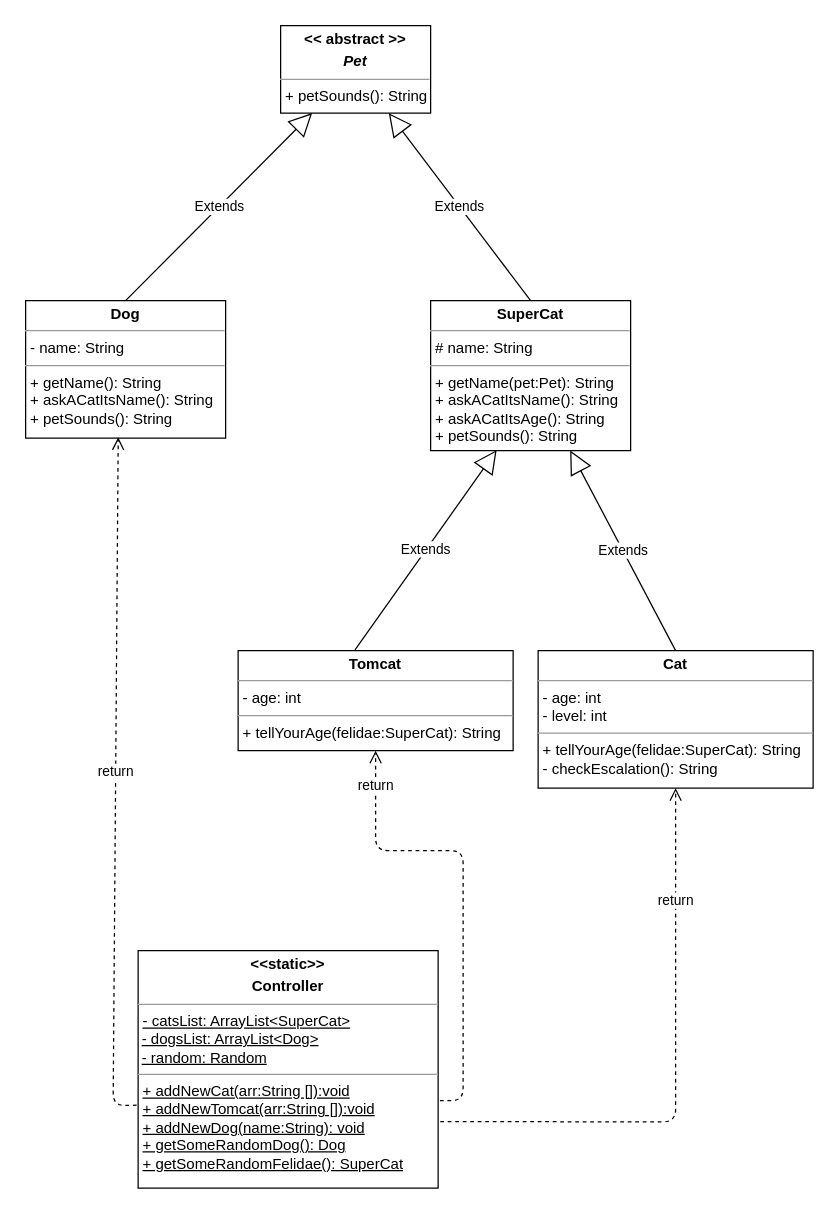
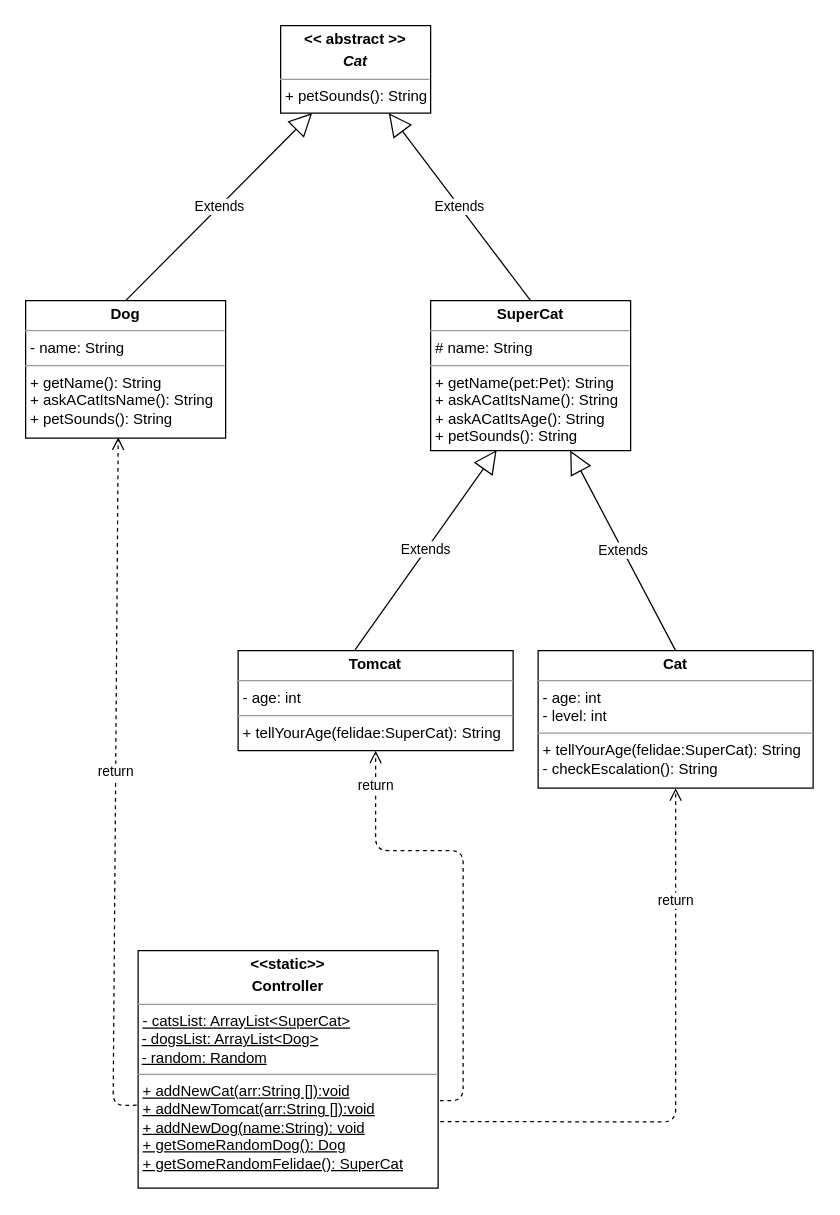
  <mxCell id="0" />
  <mxCell id="1" parent="0" />
  <mxCell id="2" value="&lt;p style=&quot;margin: 0px ; margin-top: 4px ; text-align: center&quot;&gt;&lt;b&gt;SuperCat&lt;/b&gt;&lt;/p&gt;&lt;hr size=&quot;1&quot;&gt;&lt;p style=&quot;margin: 0px ; margin-left: 4px&quot;&gt;# name: String&lt;/p&gt;&lt;hr size=&quot;1&quot;&gt;&lt;p style=&quot;margin: 0px ; margin-left: 4px&quot;&gt;&lt;span&gt;+ getName(pet:Pet): String&lt;/span&gt;&lt;br&gt;&lt;/p&gt;&lt;p style=&quot;margin: 0px ; margin-left: 4px&quot;&gt;+ askACatItsName(): String&lt;br&gt;&lt;/p&gt;&lt;p style=&quot;margin: 0px ; margin-left: 4px&quot;&gt;+ askACatItsAge(): String&lt;br&gt;&lt;/p&gt;&lt;p style=&quot;margin: 0px ; margin-left: 4px&quot;&gt;+ petSounds(): String&lt;br&gt;&lt;/p&gt;" style="verticalAlign=top;align=left;overflow=fill;fontSize=12;fontFamily=Helvetica;html=1;" parent="1" vertex="1"><mxGeometry x="344" y="240" width="160" height="120" as="geometry" /></mxCell>
  <mxCell id="3" value="&lt;p style=&quot;margin: 0px ; margin-top: 4px ; text-align: center&quot;&gt;&lt;b&gt;&amp;lt;&amp;lt;static&amp;gt;&amp;gt;&lt;/b&gt;&lt;b&gt;&lt;br&gt;&lt;/b&gt;&lt;/p&gt;&lt;p style=&quot;margin: 0px ; margin-top: 4px ; text-align: center&quot;&gt;&lt;b&gt;Controller&lt;/b&gt;&lt;/p&gt;&lt;hr size=&quot;1&quot;&gt;&lt;p style=&quot;margin: 0px ; margin-left: 4px&quot;&gt;&lt;u&gt;- catsList: ArrayList&amp;lt;SuperCat&amp;gt;&lt;/u&gt;&lt;/p&gt;&amp;nbsp;&lt;u&gt;- dogsList: ArrayList&amp;lt;Dog&amp;gt;&lt;/u&gt;&lt;br&gt;&amp;nbsp;&lt;u&gt;- random: Random&lt;/u&gt;&lt;br&gt;&lt;hr size=&quot;1&quot;&gt;&lt;p style=&quot;margin: 0px ; margin-left: 4px&quot;&gt;&lt;u&gt;+ addNewCat(arr:String []):void&lt;/u&gt;&lt;br&gt;&lt;/p&gt;&lt;p style=&quot;margin: 0px ; margin-left: 4px&quot;&gt;&lt;u&gt;+ addNewTomcat(arr:String []):void&lt;/u&gt;&lt;/p&gt;&lt;p style=&quot;margin: 0px ; margin-left: 4px&quot;&gt;&lt;u&gt;+ addNewDog(name:String): void&lt;br&gt;&lt;/u&gt;&lt;/p&gt;&lt;p style=&quot;margin: 0px ; margin-left: 4px&quot;&gt;&lt;u&gt;+ getSomeRandomDog(): Dog&lt;br&gt;&lt;/u&gt;&lt;/p&gt;&lt;p style=&quot;margin: 0px ; margin-left: 4px&quot;&gt;&lt;u&gt;+ getSomeRandomFelidae(): SuperCat&lt;/u&gt;&lt;/p&gt;&lt;p style=&quot;margin: 0px ; margin-left: 4px&quot;&gt;&lt;br&gt;&lt;/p&gt;" style="verticalAlign=top;align=left;overflow=fill;fontSize=12;fontFamily=Helvetica;html=1;" parent="1" vertex="1"><mxGeometry x="110" y="760" width="240" height="190" as="geometry" /></mxCell>
  <mxCell id="4" value="&lt;p style=&quot;margin: 0px ; margin-top: 4px ; text-align: center&quot;&gt;&lt;b&gt;Dog&lt;/b&gt;&lt;/p&gt;&lt;hr size=&quot;1&quot;&gt;&lt;p style=&quot;margin: 0px ; margin-left: 4px&quot;&gt;- name: String&lt;/p&gt;&lt;hr size=&quot;1&quot;&gt;&lt;p style=&quot;margin: 0px ; margin-left: 4px&quot;&gt;&lt;span&gt;+ getName(): String&lt;/span&gt;&lt;/p&gt;&lt;p style=&quot;margin: 0px ; margin-left: 4px&quot;&gt;&lt;span&gt;+ askACatItsName(): String&lt;/span&gt;&lt;br&gt;&lt;/p&gt;&lt;p style=&quot;margin: 0px ; margin-left: 4px&quot;&gt;+ petSounds(): String&lt;br&gt;&lt;/p&gt;" style="verticalAlign=top;align=left;overflow=fill;fontSize=12;fontFamily=Helvetica;html=1;" parent="1" vertex="1"><mxGeometry x="20" y="240" width="160" height="110" as="geometry" /></mxCell>
- <mxCell id="5" value="&lt;p style=&quot;margin: 0px ; margin-top: 4px ; text-align: center&quot;&gt;&lt;b&gt;&amp;lt;&amp;lt; abstract &amp;gt;&amp;gt;&lt;/b&gt;&lt;/p&gt;&lt;p style=&quot;margin: 0px ; margin-top: 4px ; text-align: center&quot;&gt;&lt;b&gt;&lt;i&gt;Pet&lt;/i&gt;&lt;/b&gt;&lt;/p&gt;&lt;hr size=&quot;1&quot;&gt;&lt;p style=&quot;margin: 0px ; margin-left: 4px&quot;&gt;&lt;span&gt;+ petSounds(): String&lt;/span&gt;&lt;br&gt;&lt;/p&gt;" style="verticalAlign=top;align=left;overflow=fill;fontSize=12;fontFamily=Helvetica;html=1;" parent="1" vertex="1"><mxGeometry x="224" y="20" width="120" height="70" as="geometry" /></mxCell>
+ <mxCell id="5" value="&lt;p style=&quot;margin: 0px ; margin-top: 4px ; text-align: center&quot;&gt;&lt;b&gt;&amp;lt;&amp;lt; abstract &amp;gt;&amp;gt;&lt;/b&gt;&lt;/p&gt;&lt;p style=&quot;margin: 0px ; margin-top: 4px ; text-align: center&quot;&gt;&lt;b&gt;&lt;i&gt;Cat&lt;/i&gt;&lt;/b&gt;&lt;/p&gt;&lt;hr size=&quot;1&quot;&gt;&lt;p style=&quot;margin: 0px ; margin-left: 4px&quot;&gt;&lt;span&gt;+ petSounds(): String&lt;/span&gt;&lt;br&gt;&lt;/p&gt;" style="verticalAlign=top;align=left;overflow=fill;fontSize=12;fontFamily=Helvetica;html=1;" parent="1" vertex="1"><mxGeometry x="224" y="20" width="120" height="70" as="geometry" /></mxCell>
  <mxCell id="6" value="Extends" style="endArrow=block;endSize=16;endFill=0;html=1;exitX=0.5;exitY=0;exitDx=0;exitDy=0;" parent="1" source="2" target="5" edge="1"><mxGeometry width="160" relative="1" as="geometry"><mxPoint x="290" y="90" as="sourcePoint" /><mxPoint x="280" y="100" as="targetPoint" /></mxGeometry></mxCell>
  <mxCell id="7" value="Extends" style="endArrow=block;endSize=16;endFill=0;html=1;exitX=0.5;exitY=0;exitDx=0;exitDy=0;" parent="1" source="4" target="5" edge="1"><mxGeometry width="160" relative="1" as="geometry"><mxPoint x="-50" y="110" as="sourcePoint" /><mxPoint x="110" y="110" as="targetPoint" /></mxGeometry></mxCell>
  <mxCell id="8" value="return" style="html=1;verticalAlign=bottom;endArrow=open;dashed=1;endSize=8;entryX=0.463;entryY=0.994;entryDx=0;entryDy=0;entryPerimeter=0;exitX=-0.005;exitY=0.651;exitDx=0;exitDy=0;exitPerimeter=0;" parent="1" source="3" target="4" edge="1"><mxGeometry relative="1" as="geometry"><mxPoint x="-80" y="420" as="sourcePoint" /><mxPoint x="-160" y="420" as="targetPoint" /><Array as="points"><mxPoint x="90" y="884" /></Array></mxGeometry></mxCell>
  <mxCell id="9" value="&lt;p style=&quot;margin: 0px ; margin-top: 4px ; text-align: center&quot;&gt;&lt;b&gt;Cat&lt;/b&gt;&lt;/p&gt;&lt;hr size=&quot;1&quot;&gt;&lt;p style=&quot;margin: 0px ; margin-left: 4px&quot;&gt;- age: int&lt;/p&gt;&lt;p style=&quot;margin: 0px ; margin-left: 4px&quot;&gt;- level: int&lt;br&gt;&lt;/p&gt;&lt;hr size=&quot;1&quot;&gt;&lt;p style=&quot;margin: 0px ; margin-left: 4px&quot;&gt;+ tellYourAge(felidae:SuperCat&lt;span&gt;): String&lt;/span&gt;&lt;/p&gt;&lt;p style=&quot;margin: 0px ; margin-left: 4px&quot;&gt;-&amp;nbsp;checkEscalation(): String&lt;/p&gt;" style="verticalAlign=top;align=left;overflow=fill;fontSize=12;fontFamily=Helvetica;html=1;" parent="1" vertex="1"><mxGeometry x="430" y="520" width="220" height="110" as="geometry" /></mxCell>
  <mxCell id="10" value="&lt;p style=&quot;margin: 0px ; margin-top: 4px ; text-align: center&quot;&gt;&lt;b&gt;Tomcat&lt;/b&gt;&lt;/p&gt;&lt;hr size=&quot;1&quot;&gt;&lt;p style=&quot;margin: 0px ; margin-left: 4px&quot;&gt;- age: int&lt;/p&gt;&lt;hr size=&quot;1&quot;&gt;&lt;p style=&quot;margin: 0px ; margin-left: 4px&quot;&gt;&lt;span&gt;+ tellYourAge(felidae:SuperCat&lt;/span&gt;&lt;span&gt;): String&lt;/span&gt;&lt;/p&gt;&lt;p style=&quot;margin: 0px ; margin-left: 4px&quot;&gt;&lt;br&gt;&lt;/p&gt;" style="verticalAlign=top;align=left;overflow=fill;fontSize=12;fontFamily=Helvetica;html=1;" parent="1" vertex="1"><mxGeometry x="190" y="520" width="220" height="80" as="geometry" /></mxCell>
  <mxCell id="11" value="Extends" style="endArrow=block;endSize=16;endFill=0;html=1;exitX=0.425;exitY=-0.007;exitDx=0;exitDy=0;exitPerimeter=0;entryX=0.33;entryY=0.997;entryDx=0;entryDy=0;entryPerimeter=0;" parent="1" source="10" target="2" edge="1"><mxGeometry width="160" relative="1" as="geometry"><mxPoint x="284" y="440" as="sourcePoint" /><mxPoint x="450" y="390" as="targetPoint" /></mxGeometry></mxCell>
  <mxCell id="12" value="Extends" style="endArrow=block;endSize=16;endFill=0;html=1;exitX=0.5;exitY=0;exitDx=0;exitDy=0;" parent="1" source="9" target="2" edge="1"><mxGeometry width="160" relative="1" as="geometry"><mxPoint x="760" y="540" as="sourcePoint" /><mxPoint x="430" y="361" as="targetPoint" /></mxGeometry></mxCell>
  <mxCell id="13" value="return" style="html=1;verticalAlign=bottom;endArrow=open;dashed=1;endSize=8;exitX=1.007;exitY=0.72;exitDx=0;exitDy=0;exitPerimeter=0;entryX=0.5;entryY=1;entryDx=0;entryDy=0;" parent="1" source="3" target="9" edge="1"><mxGeometry x="0.565" relative="1" as="geometry"><mxPoint x="460" y="880" as="sourcePoint" /><mxPoint x="540" y="641" as="targetPoint" /><Array as="points"><mxPoint x="540" y="897" /></Array><mxPoint as="offset" /></mxGeometry></mxCell>
  <mxCell id="14" value="return" style="html=1;verticalAlign=bottom;endArrow=open;dashed=1;endSize=8;exitX=1.006;exitY=0.632;exitDx=0;exitDy=0;exitPerimeter=0;entryX=0.5;entryY=1;entryDx=0;entryDy=0;" parent="1" source="3" target="10" edge="1"><mxGeometry x="0.799" relative="1" as="geometry"><mxPoint x="320" y="856" as="sourcePoint" /><mxPoint x="349" y="600" as="targetPoint" /><Array as="points"><mxPoint x="370" y="880" /><mxPoint x="370" y="680" /><mxPoint x="300" y="680" /></Array><mxPoint as="offset" /></mxGeometry></mxCell>
